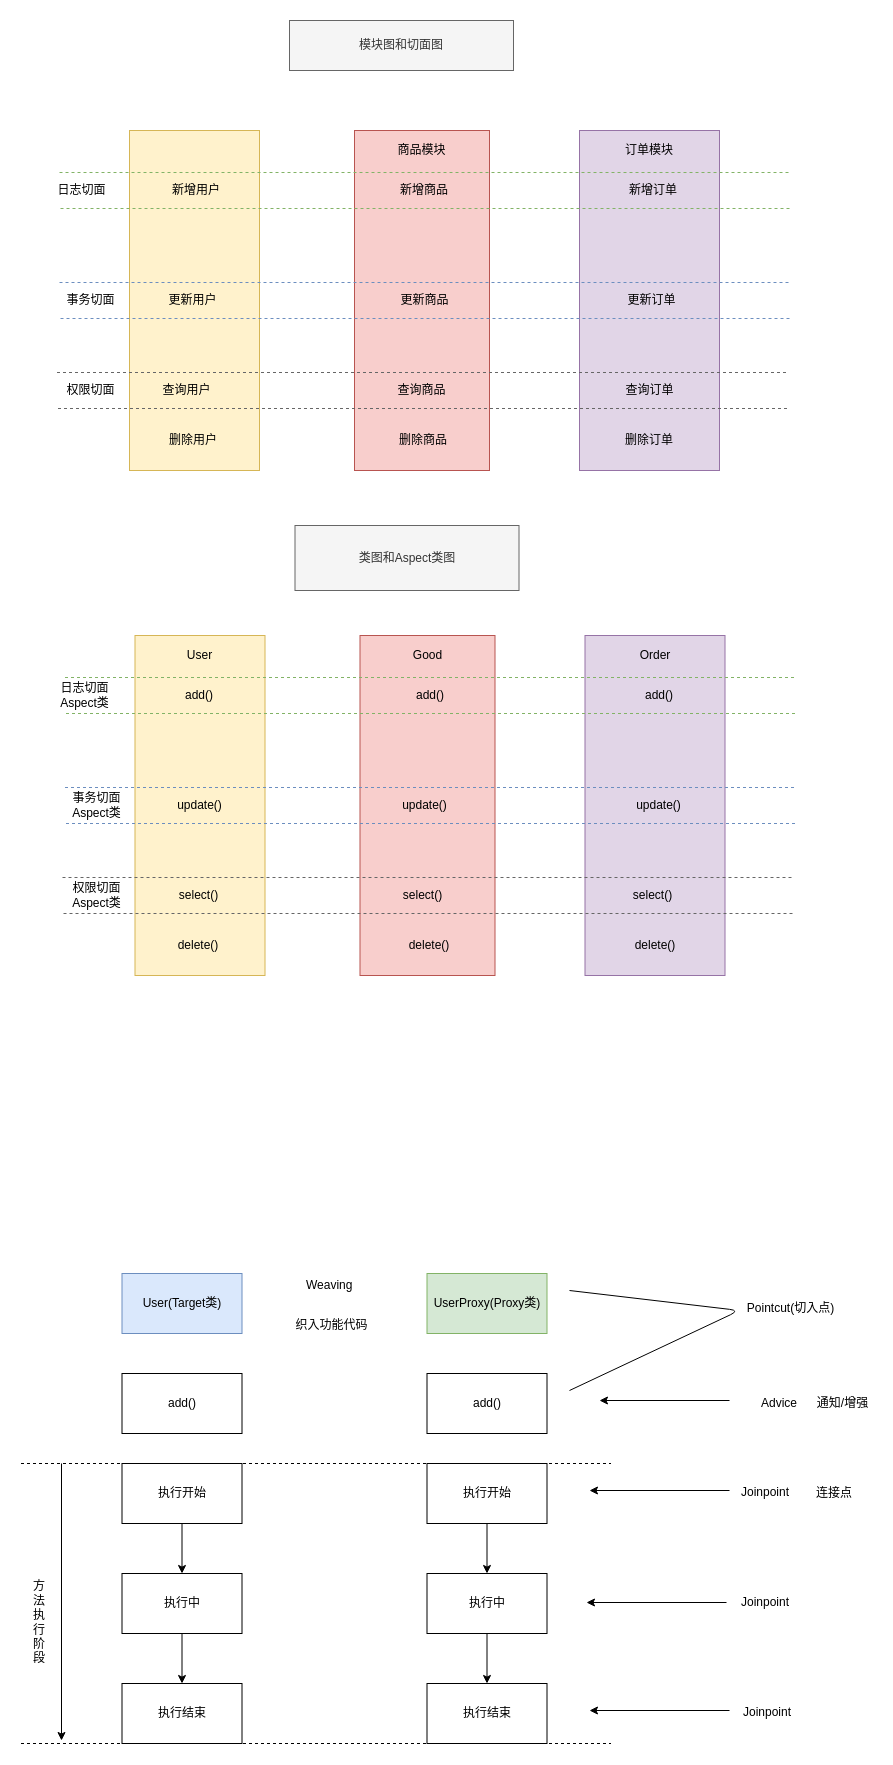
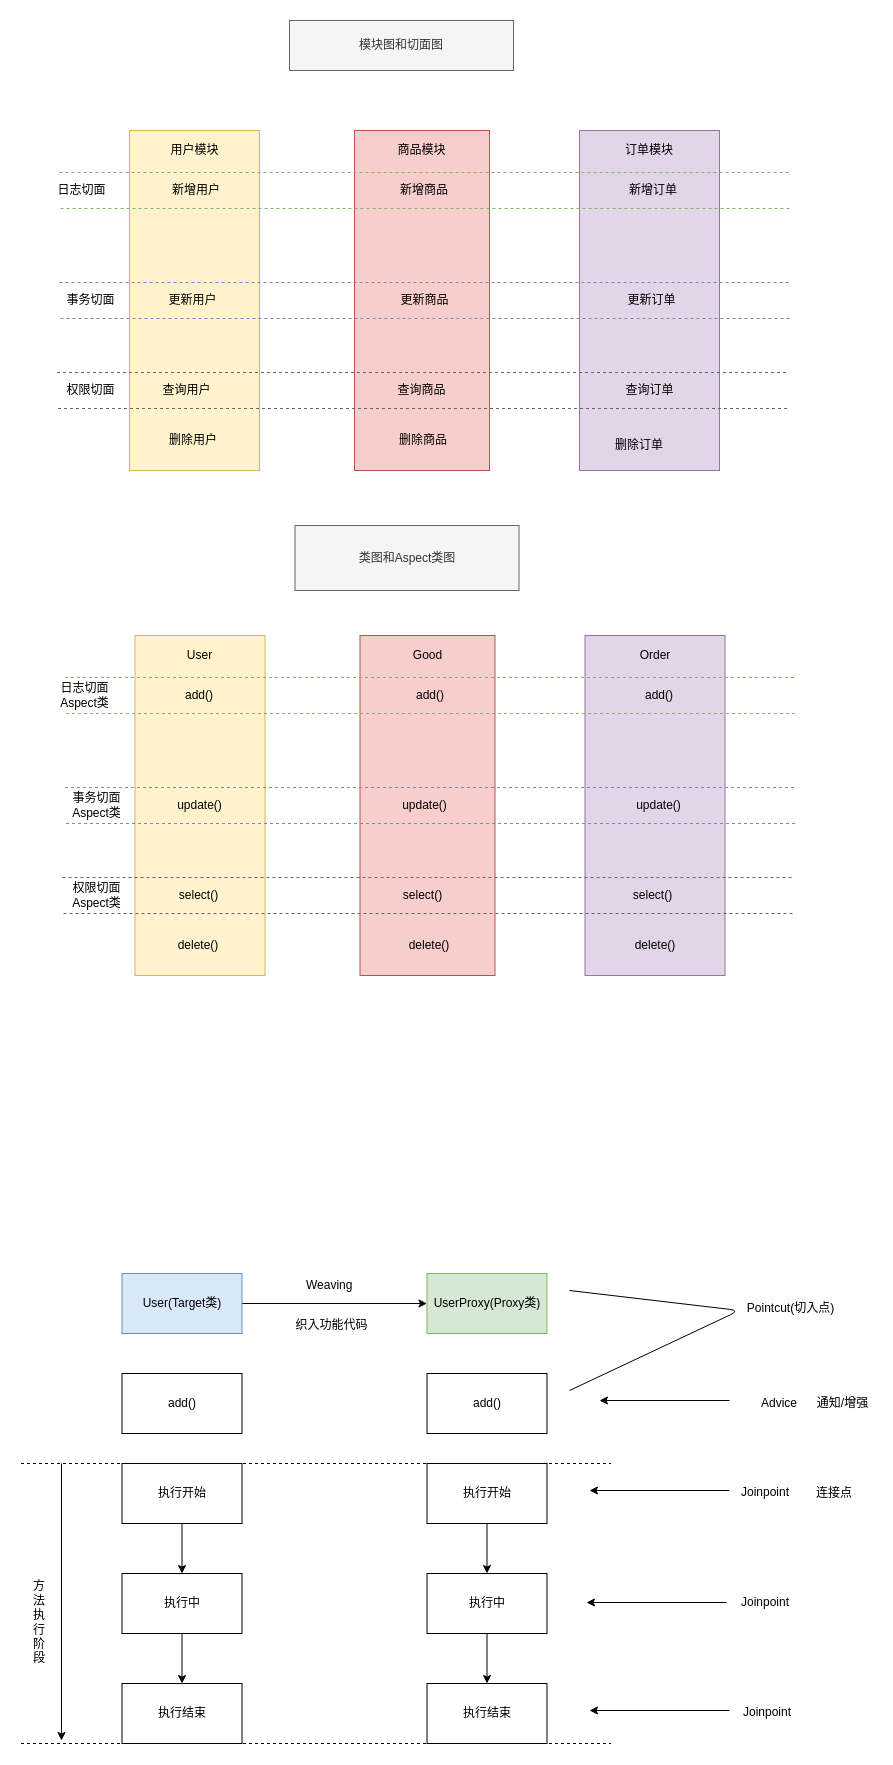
  <mxCell id="0" />
  <mxCell id="1" parent="0" />
  <mxCell id="2" value="" style="rounded=0;whiteSpace=wrap;html=1;fillColor=#fff2cc;strokeColor=#d6b656;" vertex="1" parent="1"><mxGeometry x="129" y="130" width="130" height="340" as="geometry" /></mxCell>
  <mxCell id="3" value="" style="rounded=0;whiteSpace=wrap;html=1;fillColor=#f8cecc;strokeColor=#b85450;" vertex="1" parent="1"><mxGeometry x="354" y="130" width="135" height="340" as="geometry" /></mxCell>
  <mxCell id="4" value="" style="rounded=0;whiteSpace=wrap;html=1;fillColor=#e1d5e7;strokeColor=#9673a6;" vertex="1" parent="1"><mxGeometry x="579" y="130" width="140" height="340" as="geometry" /></mxCell>
  <mxCell id="5" value="" style="shape=link;html=1;width=36;dashed=1;fillColor=#d5e8d4;strokeColor=#82b366;" edge="1" parent="1"><mxGeometry width="50" height="50" relative="1" as="geometry"><mxPoint x="59" y="190" as="sourcePoint" /><mxPoint x="789" y="190" as="targetPoint" /></mxGeometry></mxCell>
  <mxCell id="6" value="" style="shape=link;html=1;width=36;dashed=1;fillColor=#dae8fc;strokeColor=#6c8ebf;" edge="1" parent="1"><mxGeometry width="50" height="50" relative="1" as="geometry"><mxPoint x="59" y="300" as="sourcePoint" /><mxPoint x="789" y="300" as="targetPoint" /></mxGeometry></mxCell>
  <mxCell id="7" value="" style="shape=link;html=1;width=36;dashed=1;fillColor=#f5f5f5;strokeColor=#666666;" edge="1" parent="1"><mxGeometry width="50" height="50" relative="1" as="geometry"><mxPoint x="56.5" y="390" as="sourcePoint" /><mxPoint x="786.5" y="390" as="targetPoint" /></mxGeometry></mxCell>
  <mxCell id="8" value="日志切面" style="text;html=1;strokeColor=none;fillColor=none;align=center;verticalAlign=middle;whiteSpace=wrap;rounded=0;dashed=1;" vertex="1" parent="1"><mxGeometry x="49" y="180" width="65" height="20" as="geometry" /></mxCell>
  <mxCell id="9" value="事务切面" style="text;html=1;strokeColor=none;fillColor=none;align=center;verticalAlign=middle;whiteSpace=wrap;rounded=0;dashed=1;" vertex="1" parent="1"><mxGeometry x="62" y="290" width="57" height="20" as="geometry" /></mxCell>
  <mxCell id="10" value="权限切面" style="text;html=1;strokeColor=none;fillColor=none;align=center;verticalAlign=middle;whiteSpace=wrap;rounded=0;dashed=1;" vertex="1" parent="1"><mxGeometry x="62" y="380" width="57" height="20" as="geometry" /></mxCell>
+ <mxCell id="11" value="用户模块" style="text;html=1;strokeColor=none;fillColor=none;align=center;verticalAlign=middle;whiteSpace=wrap;rounded=0;dashed=1;" vertex="1" parent="1"><mxGeometry x="166.5" y="140" width="55" height="20" as="geometry" /></mxCell>
  <mxCell id="12" value="商品模块" style="text;html=1;strokeColor=none;fillColor=none;align=center;verticalAlign=middle;whiteSpace=wrap;rounded=0;dashed=1;" vertex="1" parent="1"><mxGeometry x="388" y="140" width="67" height="20" as="geometry" /></mxCell>
  <mxCell id="13" value="订单模块" style="text;html=1;strokeColor=none;fillColor=none;align=center;verticalAlign=middle;whiteSpace=wrap;rounded=0;dashed=1;" vertex="1" parent="1"><mxGeometry x="619" y="140" width="60" height="20" as="geometry" /></mxCell>
  <mxCell id="14" value="新增用户" style="text;html=1;strokeColor=none;fillColor=none;align=center;verticalAlign=middle;whiteSpace=wrap;rounded=0;dashed=1;" vertex="1" parent="1"><mxGeometry x="164.5" y="180" width="62" height="20" as="geometry" /></mxCell>
  <mxCell id="15" value="更新用户" style="text;html=1;strokeColor=none;fillColor=none;align=center;verticalAlign=middle;whiteSpace=wrap;rounded=0;dashed=1;" vertex="1" parent="1"><mxGeometry x="160" y="290" width="65" height="20" as="geometry" /></mxCell>
  <mxCell id="16" value="查询用户" style="text;html=1;strokeColor=none;fillColor=none;align=center;verticalAlign=middle;whiteSpace=wrap;rounded=0;dashed=1;" vertex="1" parent="1"><mxGeometry x="160" y="380" width="53" height="20" as="geometry" /></mxCell>
  <mxCell id="17" value="删除用户" style="text;html=1;strokeColor=none;fillColor=none;align=center;verticalAlign=middle;whiteSpace=wrap;rounded=0;dashed=1;" vertex="1" parent="1"><mxGeometry x="151.5" y="430" width="82" height="20" as="geometry" /></mxCell>
  <mxCell id="18" value="新增商品" style="text;html=1;strokeColor=none;fillColor=none;align=center;verticalAlign=middle;whiteSpace=wrap;rounded=0;dashed=1;" vertex="1" parent="1"><mxGeometry x="393" y="180" width="62" height="20" as="geometry" /></mxCell>
  <mxCell id="19" value="更新商品" style="text;html=1;strokeColor=none;fillColor=none;align=center;verticalAlign=middle;whiteSpace=wrap;rounded=0;dashed=1;" vertex="1" parent="1"><mxGeometry x="391.5" y="290" width="65" height="20" as="geometry" /></mxCell>
  <mxCell id="20" value="查询商品" style="text;html=1;strokeColor=none;fillColor=none;align=center;verticalAlign=middle;whiteSpace=wrap;rounded=0;dashed=1;" vertex="1" parent="1"><mxGeometry x="395" y="380" width="53" height="20" as="geometry" /></mxCell>
  <mxCell id="21" value="删除商品" style="text;html=1;strokeColor=none;fillColor=none;align=center;verticalAlign=middle;whiteSpace=wrap;rounded=0;dashed=1;" vertex="1" parent="1"><mxGeometry x="382" y="430" width="82" height="20" as="geometry" /></mxCell>
  <mxCell id="22" value="新增订单" style="text;html=1;strokeColor=none;fillColor=none;align=center;verticalAlign=middle;whiteSpace=wrap;rounded=0;dashed=1;" vertex="1" parent="1"><mxGeometry x="622" y="180" width="62" height="20" as="geometry" /></mxCell>
  <mxCell id="23" value="更新订单" style="text;html=1;strokeColor=none;fillColor=none;align=center;verticalAlign=middle;whiteSpace=wrap;rounded=0;dashed=1;" vertex="1" parent="1"><mxGeometry x="619" y="290" width="65" height="20" as="geometry" /></mxCell>
  <mxCell id="24" value="查询订单" style="text;html=1;strokeColor=none;fillColor=none;align=center;verticalAlign=middle;whiteSpace=wrap;rounded=0;dashed=1;" vertex="1" parent="1"><mxGeometry x="622.5" y="380" width="53" height="20" as="geometry" /></mxCell>
- <mxCell id="25" value="删除订单" style="text;html=1;strokeColor=none;fillColor=none;align=center;verticalAlign=middle;whiteSpace=wrap;rounded=0;dashed=1;" vertex="1" parent="1"><mxGeometry x="608" y="430" width="82" height="20" as="geometry" /></mxCell>
+ <mxCell id="25" value="删除订单" style="text;html=1;strokeColor=none;fillColor=none;align=center;verticalAlign=middle;whiteSpace=wrap;rounded=0;dashed=1;" vertex="1" parent="1"><mxGeometry x="598" y="435" width="82" height="20" as="geometry" /></mxCell>
  <mxCell id="26" value="模块图和切面图" style="rounded=0;whiteSpace=wrap;html=1;fillColor=#f5f5f5;strokeColor=#666666;fontColor=#333333;" vertex="1" parent="1"><mxGeometry x="289" y="20" width="224" height="50" as="geometry" /></mxCell>
  <mxCell id="27" value="" style="rounded=0;whiteSpace=wrap;html=1;fillColor=#fff2cc;strokeColor=#d6b656;" vertex="1" parent="1"><mxGeometry x="134.5" y="635" width="130" height="340" as="geometry" /></mxCell>
  <mxCell id="28" value="" style="rounded=0;whiteSpace=wrap;html=1;fillColor=#f8cecc;strokeColor=#b85450;" vertex="1" parent="1"><mxGeometry x="359.5" y="635" width="135" height="340" as="geometry" /></mxCell>
  <mxCell id="29" value="" style="rounded=0;whiteSpace=wrap;html=1;fillColor=#e1d5e7;strokeColor=#9673a6;" vertex="1" parent="1"><mxGeometry x="584.5" y="635" width="140" height="340" as="geometry" /></mxCell>
  <mxCell id="30" value="" style="shape=link;html=1;width=36;dashed=1;fillColor=#d5e8d4;strokeColor=#82b366;" edge="1" parent="1"><mxGeometry width="50" height="50" relative="1" as="geometry"><mxPoint x="64.5" y="695" as="sourcePoint" /><mxPoint x="794.5" y="695" as="targetPoint" /></mxGeometry></mxCell>
  <mxCell id="31" value="" style="shape=link;html=1;width=36;dashed=1;fillColor=#dae8fc;strokeColor=#6c8ebf;" edge="1" parent="1"><mxGeometry width="50" height="50" relative="1" as="geometry"><mxPoint x="64.5" y="805" as="sourcePoint" /><mxPoint x="794.5" y="805" as="targetPoint" /></mxGeometry></mxCell>
  <mxCell id="32" value="" style="shape=link;html=1;width=36;dashed=1;fillColor=#f5f5f5;strokeColor=#666666;" edge="1" parent="1"><mxGeometry width="50" height="50" relative="1" as="geometry"><mxPoint x="62" y="895" as="sourcePoint" /><mxPoint x="792" y="895" as="targetPoint" /></mxGeometry></mxCell>
  <mxCell id="33" value="日志切面Aspect类" style="text;html=1;strokeColor=none;fillColor=none;align=center;verticalAlign=middle;whiteSpace=wrap;rounded=0;dashed=1;" vertex="1" parent="1"><mxGeometry x="52" y="685" width="65" height="20" as="geometry" /></mxCell>
  <mxCell id="34" value="&lt;div&gt;事务切面&lt;/div&gt;&lt;div&gt;Aspect类&lt;/div&gt;" style="text;html=1;strokeColor=none;fillColor=none;align=center;verticalAlign=middle;whiteSpace=wrap;rounded=0;dashed=1;" vertex="1" parent="1"><mxGeometry x="67.5" y="795" width="57" height="20" as="geometry" /></mxCell>
  <mxCell id="35" value="&lt;div&gt;权限切面&lt;/div&gt;&lt;div&gt;Aspect类&lt;/div&gt;" style="text;html=1;strokeColor=none;fillColor=none;align=center;verticalAlign=middle;whiteSpace=wrap;rounded=0;dashed=1;" vertex="1" parent="1"><mxGeometry x="67.5" y="885" width="57" height="20" as="geometry" /></mxCell>
  <mxCell id="36" value="User" style="text;html=1;strokeColor=none;fillColor=none;align=center;verticalAlign=middle;whiteSpace=wrap;rounded=0;dashed=1;" vertex="1" parent="1"><mxGeometry x="172" y="645" width="55" height="20" as="geometry" /></mxCell>
  <mxCell id="37" value="Good" style="text;html=1;strokeColor=none;fillColor=none;align=center;verticalAlign=middle;whiteSpace=wrap;rounded=0;dashed=1;" vertex="1" parent="1"><mxGeometry x="393.5" y="645" width="67" height="20" as="geometry" /></mxCell>
  <mxCell id="38" value="Order" style="text;html=1;strokeColor=none;fillColor=none;align=center;verticalAlign=middle;whiteSpace=wrap;rounded=0;dashed=1;" vertex="1" parent="1"><mxGeometry x="624.5" y="645" width="60" height="20" as="geometry" /></mxCell>
  <mxCell id="39" value="add()" style="text;html=1;strokeColor=none;fillColor=none;align=center;verticalAlign=middle;whiteSpace=wrap;rounded=0;dashed=1;" vertex="1" parent="1"><mxGeometry x="167.5" y="685" width="62" height="20" as="geometry" /></mxCell>
  <mxCell id="40" value="update()" style="text;html=1;strokeColor=none;fillColor=none;align=center;verticalAlign=middle;whiteSpace=wrap;rounded=0;dashed=1;" vertex="1" parent="1"><mxGeometry x="167" y="795" width="65" height="20" as="geometry" /></mxCell>
  <mxCell id="41" value="select()" style="text;html=1;strokeColor=none;fillColor=none;align=center;verticalAlign=middle;whiteSpace=wrap;rounded=0;dashed=1;" vertex="1" parent="1"><mxGeometry x="171.5" y="885" width="53" height="20" as="geometry" /></mxCell>
  <mxCell id="42" value="delete()" style="text;html=1;strokeColor=none;fillColor=none;align=center;verticalAlign=middle;whiteSpace=wrap;rounded=0;dashed=1;" vertex="1" parent="1"><mxGeometry x="157" y="935" width="82" height="20" as="geometry" /></mxCell>
  <mxCell id="43" value="add()" style="text;html=1;strokeColor=none;fillColor=none;align=center;verticalAlign=middle;whiteSpace=wrap;rounded=0;dashed=1;" vertex="1" parent="1"><mxGeometry x="398.5" y="685" width="62" height="20" as="geometry" /></mxCell>
  <mxCell id="44" value="update()" style="text;html=1;strokeColor=none;fillColor=none;align=center;verticalAlign=middle;whiteSpace=wrap;rounded=0;dashed=1;" vertex="1" parent="1"><mxGeometry x="392" y="795" width="65" height="20" as="geometry" /></mxCell>
  <mxCell id="45" value="select()" style="text;html=1;strokeColor=none;fillColor=none;align=center;verticalAlign=middle;whiteSpace=wrap;rounded=0;dashed=1;" vertex="1" parent="1"><mxGeometry x="395.5" y="885" width="53" height="20" as="geometry" /></mxCell>
  <mxCell id="46" value="delete()" style="text;html=1;strokeColor=none;fillColor=none;align=center;verticalAlign=middle;whiteSpace=wrap;rounded=0;dashed=1;" vertex="1" parent="1"><mxGeometry x="387.5" y="935" width="82" height="20" as="geometry" /></mxCell>
  <mxCell id="47" value="add()" style="text;html=1;strokeColor=none;fillColor=none;align=center;verticalAlign=middle;whiteSpace=wrap;rounded=0;dashed=1;" vertex="1" parent="1"><mxGeometry x="628" y="685" width="62" height="20" as="geometry" /></mxCell>
  <mxCell id="48" value="update()" style="text;html=1;strokeColor=none;fillColor=none;align=center;verticalAlign=middle;whiteSpace=wrap;rounded=0;dashed=1;" vertex="1" parent="1"><mxGeometry x="625.5" y="795" width="65" height="20" as="geometry" /></mxCell>
  <mxCell id="49" value="select()" style="text;html=1;strokeColor=none;fillColor=none;align=center;verticalAlign=middle;whiteSpace=wrap;rounded=0;dashed=1;" vertex="1" parent="1"><mxGeometry x="625.5" y="885" width="53" height="20" as="geometry" /></mxCell>
  <mxCell id="50" value="delete()" style="text;html=1;strokeColor=none;fillColor=none;align=center;verticalAlign=middle;whiteSpace=wrap;rounded=0;dashed=1;" vertex="1" parent="1"><mxGeometry x="613.5" y="935" width="82" height="20" as="geometry" /></mxCell>
  <mxCell id="51" value="类图和Aspect类图" style="rounded=0;whiteSpace=wrap;html=1;fillColor=#f5f5f5;strokeColor=#666666;fontColor=#333333;" vertex="1" parent="1"><mxGeometry x="294.5" y="525" width="224" height="65" as="geometry" /></mxCell>
  <mxCell id="52" value="add()" style="rounded=0;whiteSpace=wrap;html=1;" vertex="1" parent="1"><mxGeometry x="121.5" y="1373" width="120" height="60" as="geometry" /></mxCell>
  <mxCell id="53" value="" style="edgeStyle=orthogonalEdgeStyle;rounded=0;orthogonalLoop=1;jettySize=auto;html=1;" edge="1" parent="1" source="54" target="56"><mxGeometry relative="1" as="geometry" /></mxCell>
  <mxCell id="54" value="执行开始" style="rounded=0;whiteSpace=wrap;html=1;" vertex="1" parent="1"><mxGeometry x="121.5" y="1463" width="120" height="60" as="geometry" /></mxCell>
  <mxCell id="55" value="" style="edgeStyle=orthogonalEdgeStyle;rounded=0;orthogonalLoop=1;jettySize=auto;html=1;" edge="1" parent="1" source="56" target="57"><mxGeometry relative="1" as="geometry" /></mxCell>
  <mxCell id="56" value="执行中" style="rounded=0;whiteSpace=wrap;html=1;" vertex="1" parent="1"><mxGeometry x="121.5" y="1573" width="120" height="60" as="geometry" /></mxCell>
  <mxCell id="57" value="执行结束" style="rounded=0;whiteSpace=wrap;html=1;" vertex="1" parent="1"><mxGeometry x="121.5" y="1683" width="120" height="60" as="geometry" /></mxCell>
+ <mxCell id="58" value="" style="edgeStyle=orthogonalEdgeStyle;rounded=0;orthogonalLoop=1;jettySize=auto;html=1;entryX=0;entryY=0.5;entryDx=0;entryDy=0;" edge="1" parent="1" source="59" target="66"><mxGeometry relative="1" as="geometry"><mxPoint x="399" y="1303" as="targetPoint" /></mxGeometry></mxCell>
  <mxCell id="59" value="User(Target类)" style="rounded=0;whiteSpace=wrap;html=1;fillColor=#dae8fc;strokeColor=#6c8ebf;" vertex="1" parent="1"><mxGeometry x="121.5" y="1273" width="120" height="60" as="geometry" /></mxCell>
  <mxCell id="60" value="add()" style="rounded=0;whiteSpace=wrap;html=1;" vertex="1" parent="1"><mxGeometry x="426.5" y="1373" width="120" height="60" as="geometry" /></mxCell>
  <mxCell id="61" value="" style="edgeStyle=orthogonalEdgeStyle;rounded=0;orthogonalLoop=1;jettySize=auto;html=1;" edge="1" source="62" target="64" parent="1"><mxGeometry relative="1" as="geometry" /></mxCell>
  <mxCell id="62" value="执行开始" style="rounded=0;whiteSpace=wrap;html=1;" vertex="1" parent="1"><mxGeometry x="426.5" y="1463" width="120" height="60" as="geometry" /></mxCell>
  <mxCell id="63" value="" style="edgeStyle=orthogonalEdgeStyle;rounded=0;orthogonalLoop=1;jettySize=auto;html=1;" edge="1" source="64" target="65" parent="1"><mxGeometry relative="1" as="geometry" /></mxCell>
  <mxCell id="64" value="执行中" style="rounded=0;whiteSpace=wrap;html=1;" vertex="1" parent="1"><mxGeometry x="426.5" y="1573" width="120" height="60" as="geometry" /></mxCell>
  <mxCell id="65" value="执行结束" style="rounded=0;whiteSpace=wrap;html=1;" vertex="1" parent="1"><mxGeometry x="426.5" y="1683" width="120" height="60" as="geometry" /></mxCell>
  <mxCell id="66" value="UserProxy(Proxy类)" style="rounded=0;whiteSpace=wrap;html=1;fillColor=#d5e8d4;strokeColor=#82b366;" vertex="1" parent="1"><mxGeometry x="426.5" y="1273" width="120" height="60" as="geometry" /></mxCell>
  <mxCell id="67" value="" style="endArrow=none;dashed=1;html=1;" edge="1" parent="1"><mxGeometry width="50" height="50" relative="1" as="geometry"><mxPoint x="20.5" y="1463" as="sourcePoint" /><mxPoint x="610.5" y="1463" as="targetPoint" /></mxGeometry></mxCell>
  <mxCell id="68" value="" style="endArrow=none;dashed=1;html=1;" edge="1" parent="1"><mxGeometry width="50" height="50" relative="1" as="geometry"><mxPoint x="20.5" y="1743" as="sourcePoint" /><mxPoint x="610.5" y="1743" as="targetPoint" /></mxGeometry></mxCell>
  <mxCell id="69" value="" style="endArrow=classic;html=1;" edge="1" parent="1"><mxGeometry width="50" height="50" relative="1" as="geometry"><mxPoint x="61" y="1463" as="sourcePoint" /><mxPoint x="61" y="1740" as="targetPoint" /></mxGeometry></mxCell>
  <mxCell id="70" value="方法执行阶段" style="text;html=1;strokeColor=none;fillColor=none;align=center;verticalAlign=middle;whiteSpace=wrap;rounded=0;" vertex="1" parent="1"><mxGeometry x="29" y="1523" width="20" height="197" as="geometry" /></mxCell>
  <mxCell id="71" value="Pointcut(切入点)" style="text;html=1;strokeColor=none;fillColor=none;align=center;verticalAlign=middle;whiteSpace=wrap;rounded=0;" vertex="1" parent="1"><mxGeometry x="739" y="1299" width="103" height="17" as="geometry" /></mxCell>
  <mxCell id="72" value="Weaving" style="text;html=1;resizable=0;points=[];autosize=1;align=left;verticalAlign=top;spacingTop=-4;" vertex="1" parent="1"><mxGeometry x="304" y="1275" width="60" height="20" as="geometry" /></mxCell>
  <mxCell id="73" value="织入功能代码" style="text;html=1;strokeColor=none;fillColor=none;align=center;verticalAlign=middle;whiteSpace=wrap;rounded=0;" vertex="1" parent="1"><mxGeometry x="289" y="1316" width="85" height="17" as="geometry" /></mxCell>
  <mxCell id="74" value="Advice" style="text;html=1;strokeColor=none;fillColor=none;align=center;verticalAlign=middle;whiteSpace=wrap;rounded=0;" vertex="1" parent="1"><mxGeometry x="759" y="1393" width="40" height="20" as="geometry" /></mxCell>
  <mxCell id="75" value="Joinpoint" style="text;html=1;" vertex="1" parent="1"><mxGeometry x="739" y="1588" width="80" height="30" as="geometry" /></mxCell>
  <mxCell id="76" value="Joinpoint" style="text;html=1;" vertex="1" parent="1"><mxGeometry x="739" y="1478" width="80" height="30" as="geometry" /></mxCell>
  <mxCell id="77" value="Joinpoint" style="text;html=1;" vertex="1" parent="1"><mxGeometry x="740.5" y="1698" width="80" height="30" as="geometry" /></mxCell>
  <mxCell id="78" value="" style="endArrow=classic;html=1;" edge="1" parent="1"><mxGeometry width="50" height="50" relative="1" as="geometry"><mxPoint x="729" y="1490" as="sourcePoint" /><mxPoint x="589" y="1490" as="targetPoint" /></mxGeometry></mxCell>
  <mxCell id="79" value="" style="endArrow=classic;html=1;" edge="1" parent="1"><mxGeometry width="50" height="50" relative="1" as="geometry"><mxPoint x="726" y="1602" as="sourcePoint" /><mxPoint x="586" y="1602" as="targetPoint" /></mxGeometry></mxCell>
  <mxCell id="80" value="" style="endArrow=classic;html=1;" edge="1" parent="1"><mxGeometry width="50" height="50" relative="1" as="geometry"><mxPoint x="729" y="1710" as="sourcePoint" /><mxPoint x="589" y="1710" as="targetPoint" /></mxGeometry></mxCell>
  <mxCell id="81" value="" style="endArrow=classic;html=1;" edge="1" parent="1"><mxGeometry width="50" height="50" relative="1" as="geometry"><mxPoint x="729" y="1400" as="sourcePoint" /><mxPoint x="599" y="1400" as="targetPoint" /></mxGeometry></mxCell>
  <mxCell id="82" value="" style="endArrow=none;html=1;" edge="1" parent="1"><mxGeometry width="50" height="50" relative="1" as="geometry"><mxPoint x="569" y="1390" as="sourcePoint" /><mxPoint x="569" y="1290" as="targetPoint" /><Array as="points"><mxPoint x="739" y="1310" /></Array></mxGeometry></mxCell>
  <mxCell id="83" value="通知/增强" style="text;html=1;strokeColor=none;fillColor=none;align=center;verticalAlign=middle;whiteSpace=wrap;rounded=0;" vertex="1" parent="1"><mxGeometry x="813.5" y="1394.5" width="57" height="17" as="geometry" /></mxCell>
  <mxCell id="84" value="连接点" style="text;html=1;strokeColor=none;fillColor=none;align=center;verticalAlign=middle;whiteSpace=wrap;rounded=0;" vertex="1" parent="1"><mxGeometry x="814" y="1483" width="40" height="20" as="geometry" /></mxCell>
